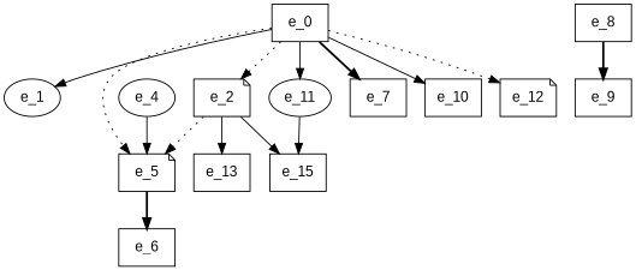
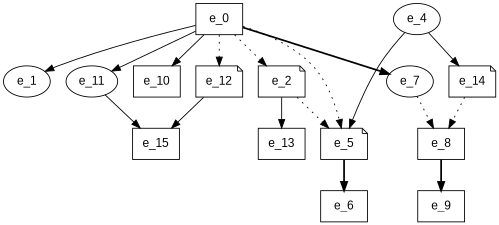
  digraph {
    fontname="Liberation Sans"
    node [fontname="Liberation Sans" shape=box]
    edge [fontname="Liberation Sans" style=solid]
    e_1 [shape=ellipse]
    e_0
    e_2 [shape=note]
-   e_7
+   e_7 [shape=ellipse]
    e_10
    e_11 [shape=ellipse]
    e_12 [shape=note]
    e_5 [shape=note]
    e_13
    e_4 [shape=ellipse]
+   e_14 [shape=note]
    e_8
    e_15
    e_6
    e_9
    e_0 -> e_1
    e_0 -> e_2 [style=dotted]
    e_0 -> e_7 [style=bold]
    e_0 -> e_10
    e_0 -> e_11
    e_0 -> e_12 [style=dotted]
    e_0 -> e_5 [style=dotted]
    e_2 -> e_5 [style=dotted]
    e_2 -> e_13
+   e_7 -> e_8 [style=dotted]
    e_11 -> e_15
-   e_2 -> e_15
+   e_12 -> e_15
    e_5 -> e_6 [style=bold]
    e_4 -> e_5
+   e_4 -> e_14
+   e_14 -> e_8 [style=dotted]
    e_8 -> e_9 [style=bold]
  }
